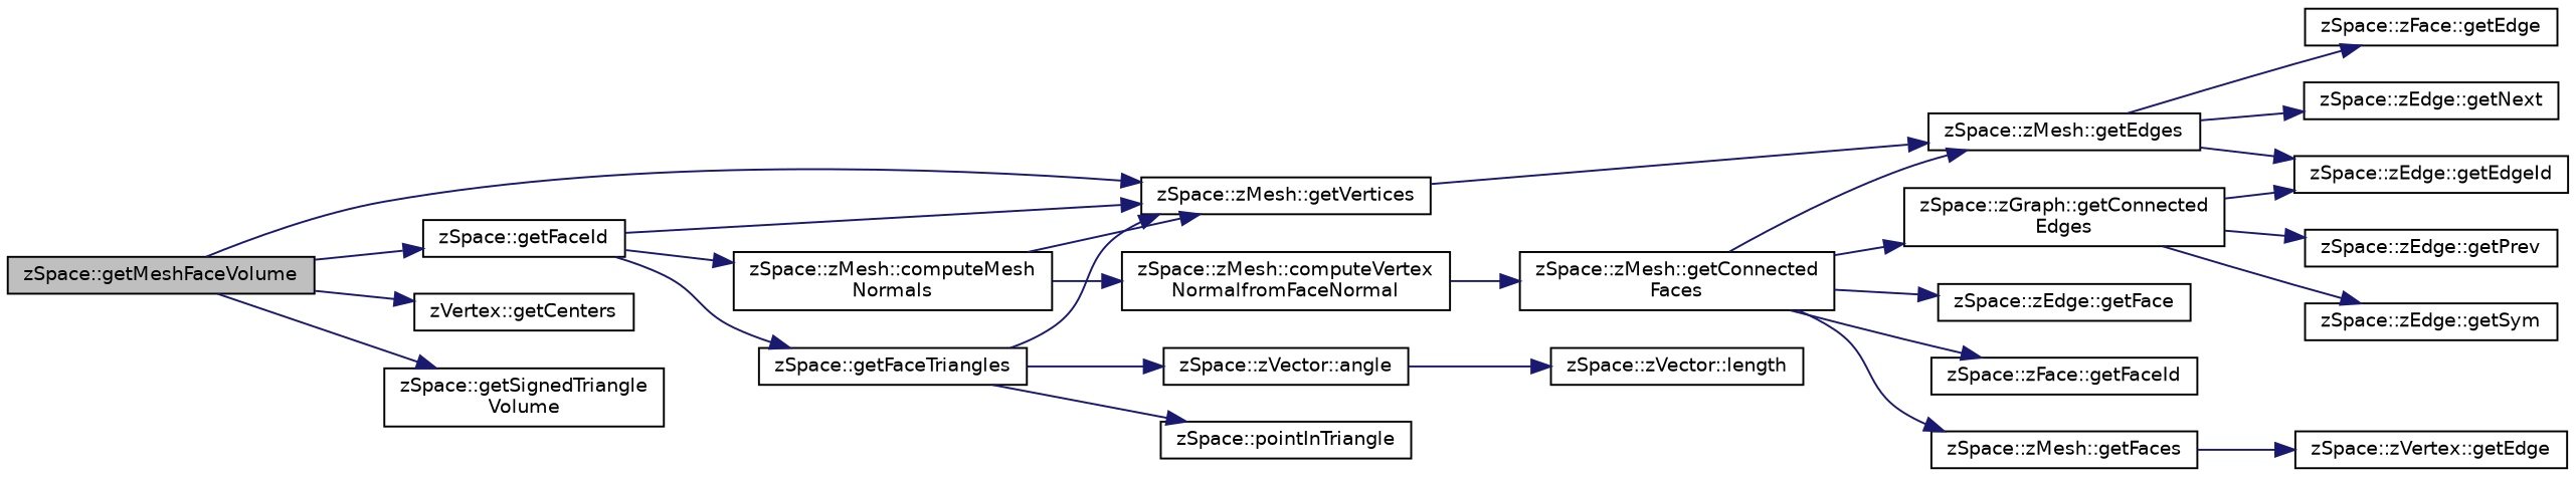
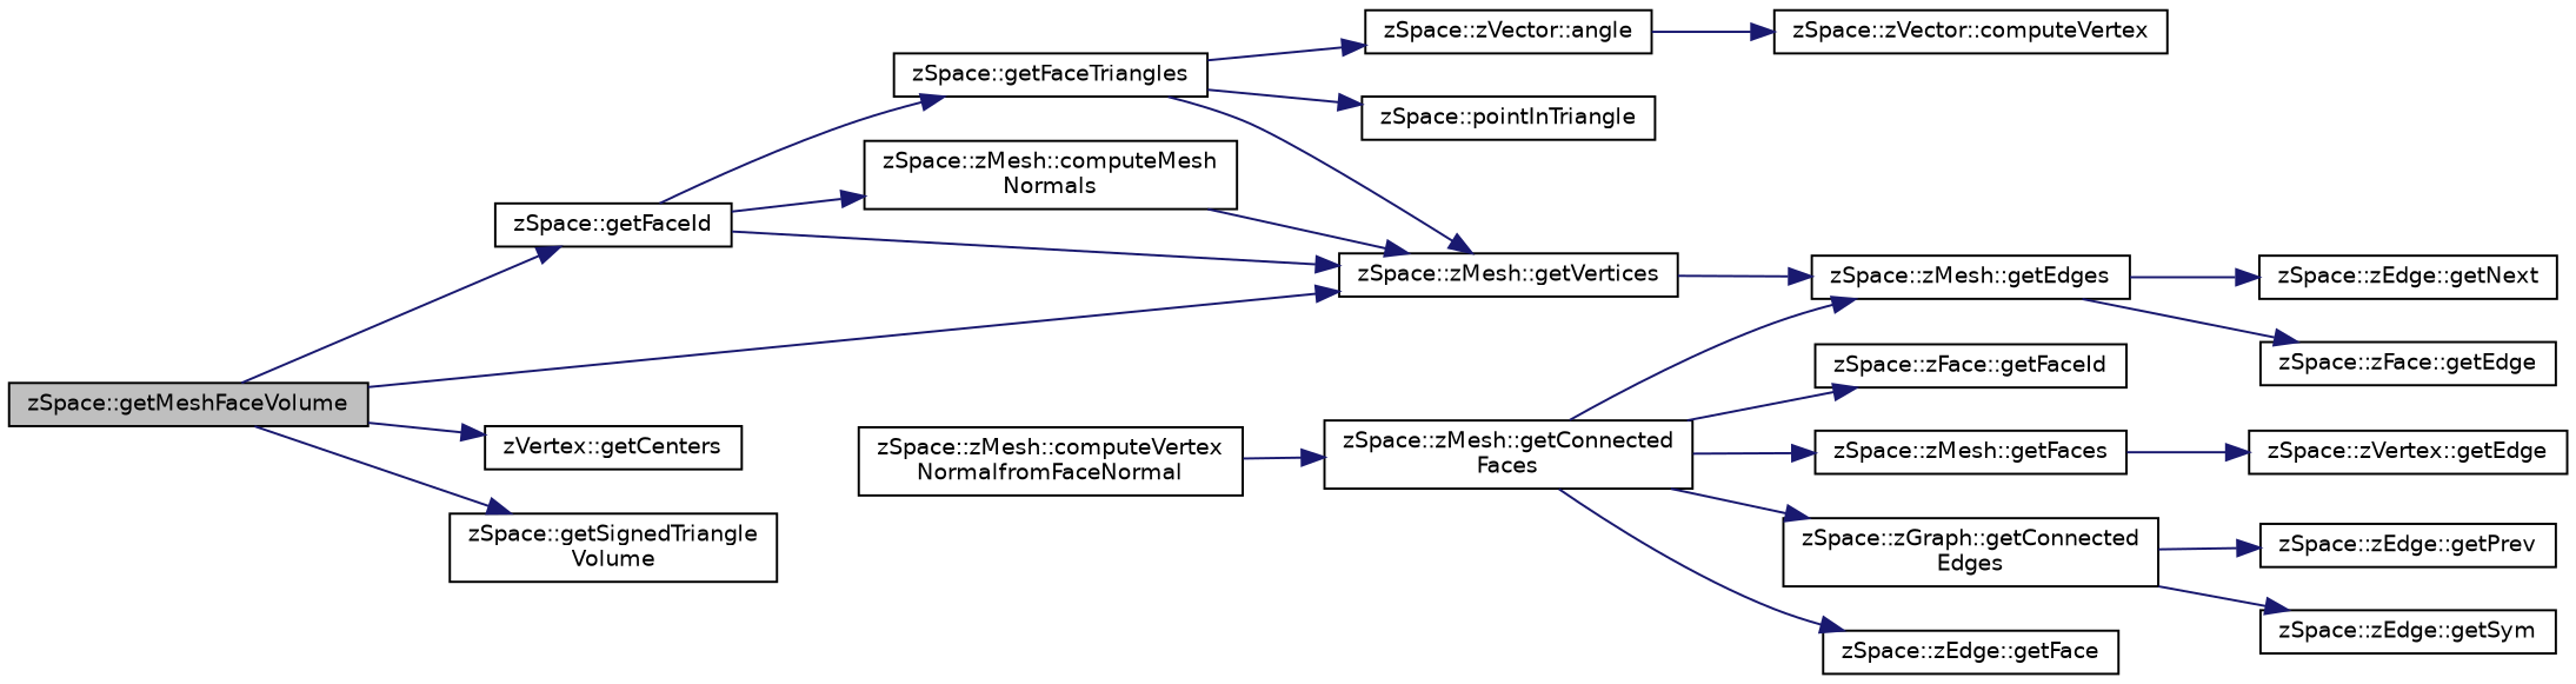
  digraph {
    rankdir=LR
    node [color=black fillcolor=white fontname=Helvetica fontsize=10 shape=record style=filled]
    edge [color=midnightblue fontname=Helvetica fontsize=10 labelfontname=Helvetica labelfontsize=10 style=solid]
    n1 [fillcolor=grey75 fontcolor=black height=0.2 label="zSpace::getMeshFaceVolume" width=0.4]
    n2 [height=0.2 label="zSpace::getFaceId" width=0.4]
    n3 [height=0.2 label="zSpace::zMesh::getVertices" width=0.4]
    n4 [height=0.2 label="zVertex::getCenters" width=0.4]
    n5 [height=0.2 label="zSpace::getSignedTriangle\lVolume" width=0.4]
    n6 [height=0.2 label="zSpace::zMesh::computeMesh\lNormals" width=0.4]
    n7 [height=0.2 label="zSpace::getFaceTriangles" width=0.4]
    n8 [height=0.2 label="zSpace::zMesh::getEdges" width=0.4]
    n9 [height=0.2 label="zSpace::zMesh::computeVertex\lNormalfromFaceNormal" width=0.4]
    n10 [height=0.2 label="zSpace::zVector::angle" width=0.4]
    n11 [height=0.2 label="zSpace::pointInTriangle" width=0.4]
    n12 [height=0.2 label="zSpace::zMesh::getConnected\lFaces" width=0.4]
    n13 [height=0.2 label="zSpace::zFace::getEdge" width=0.4]
-   n14 [height=0.2 label="zSpace::zEdge::getEdgeId" width=0.4]
    n15 [height=0.2 label="zSpace::zEdge::getNext" width=0.4]
    n16 [height=0.2 label="zSpace::zGraph::getConnected\lEdges" width=0.4]
    n17 [height=0.2 label="zSpace::zEdge::getFace" width=0.4]
    n18 [height=0.2 label="zSpace::zFace::getFaceId" width=0.4]
    n19 [height=0.2 label="zSpace::zMesh::getFaces" width=0.4]
    n20 [height=0.2 label="zSpace::zEdge::getPrev" width=0.4]
    n21 [height=0.2 label="zSpace::zEdge::getSym" width=0.4]
    n22 [height=0.2 label="zSpace::zVertex::getEdge" width=0.4]
-   n23 [height=0.2 label="zSpace::zVector::length" width=0.4]
+   n23 [height=0.2 label="zSpace::zVector::computeVertex" width=0.4]
    n1 -> n2
    n1 -> n3
    n1 -> n4
    n1 -> n5
    n2 -> n3
    n2 -> n6
    n2 -> n7
    n3 -> n8
    n6 -> n3
-   n6 -> n9
    n7 -> n3
    n7 -> n10
    n7 -> n11
    n8 -> n13
-   n8 -> n14
    n8 -> n15
    n9 -> n12
    n10 -> n23
    n12 -> n8
    n12 -> n16
    n12 -> n17
    n12 -> n18
    n12 -> n19
-   n16 -> n14
    n16 -> n20
    n16 -> n21
    n19 -> n22
  }
